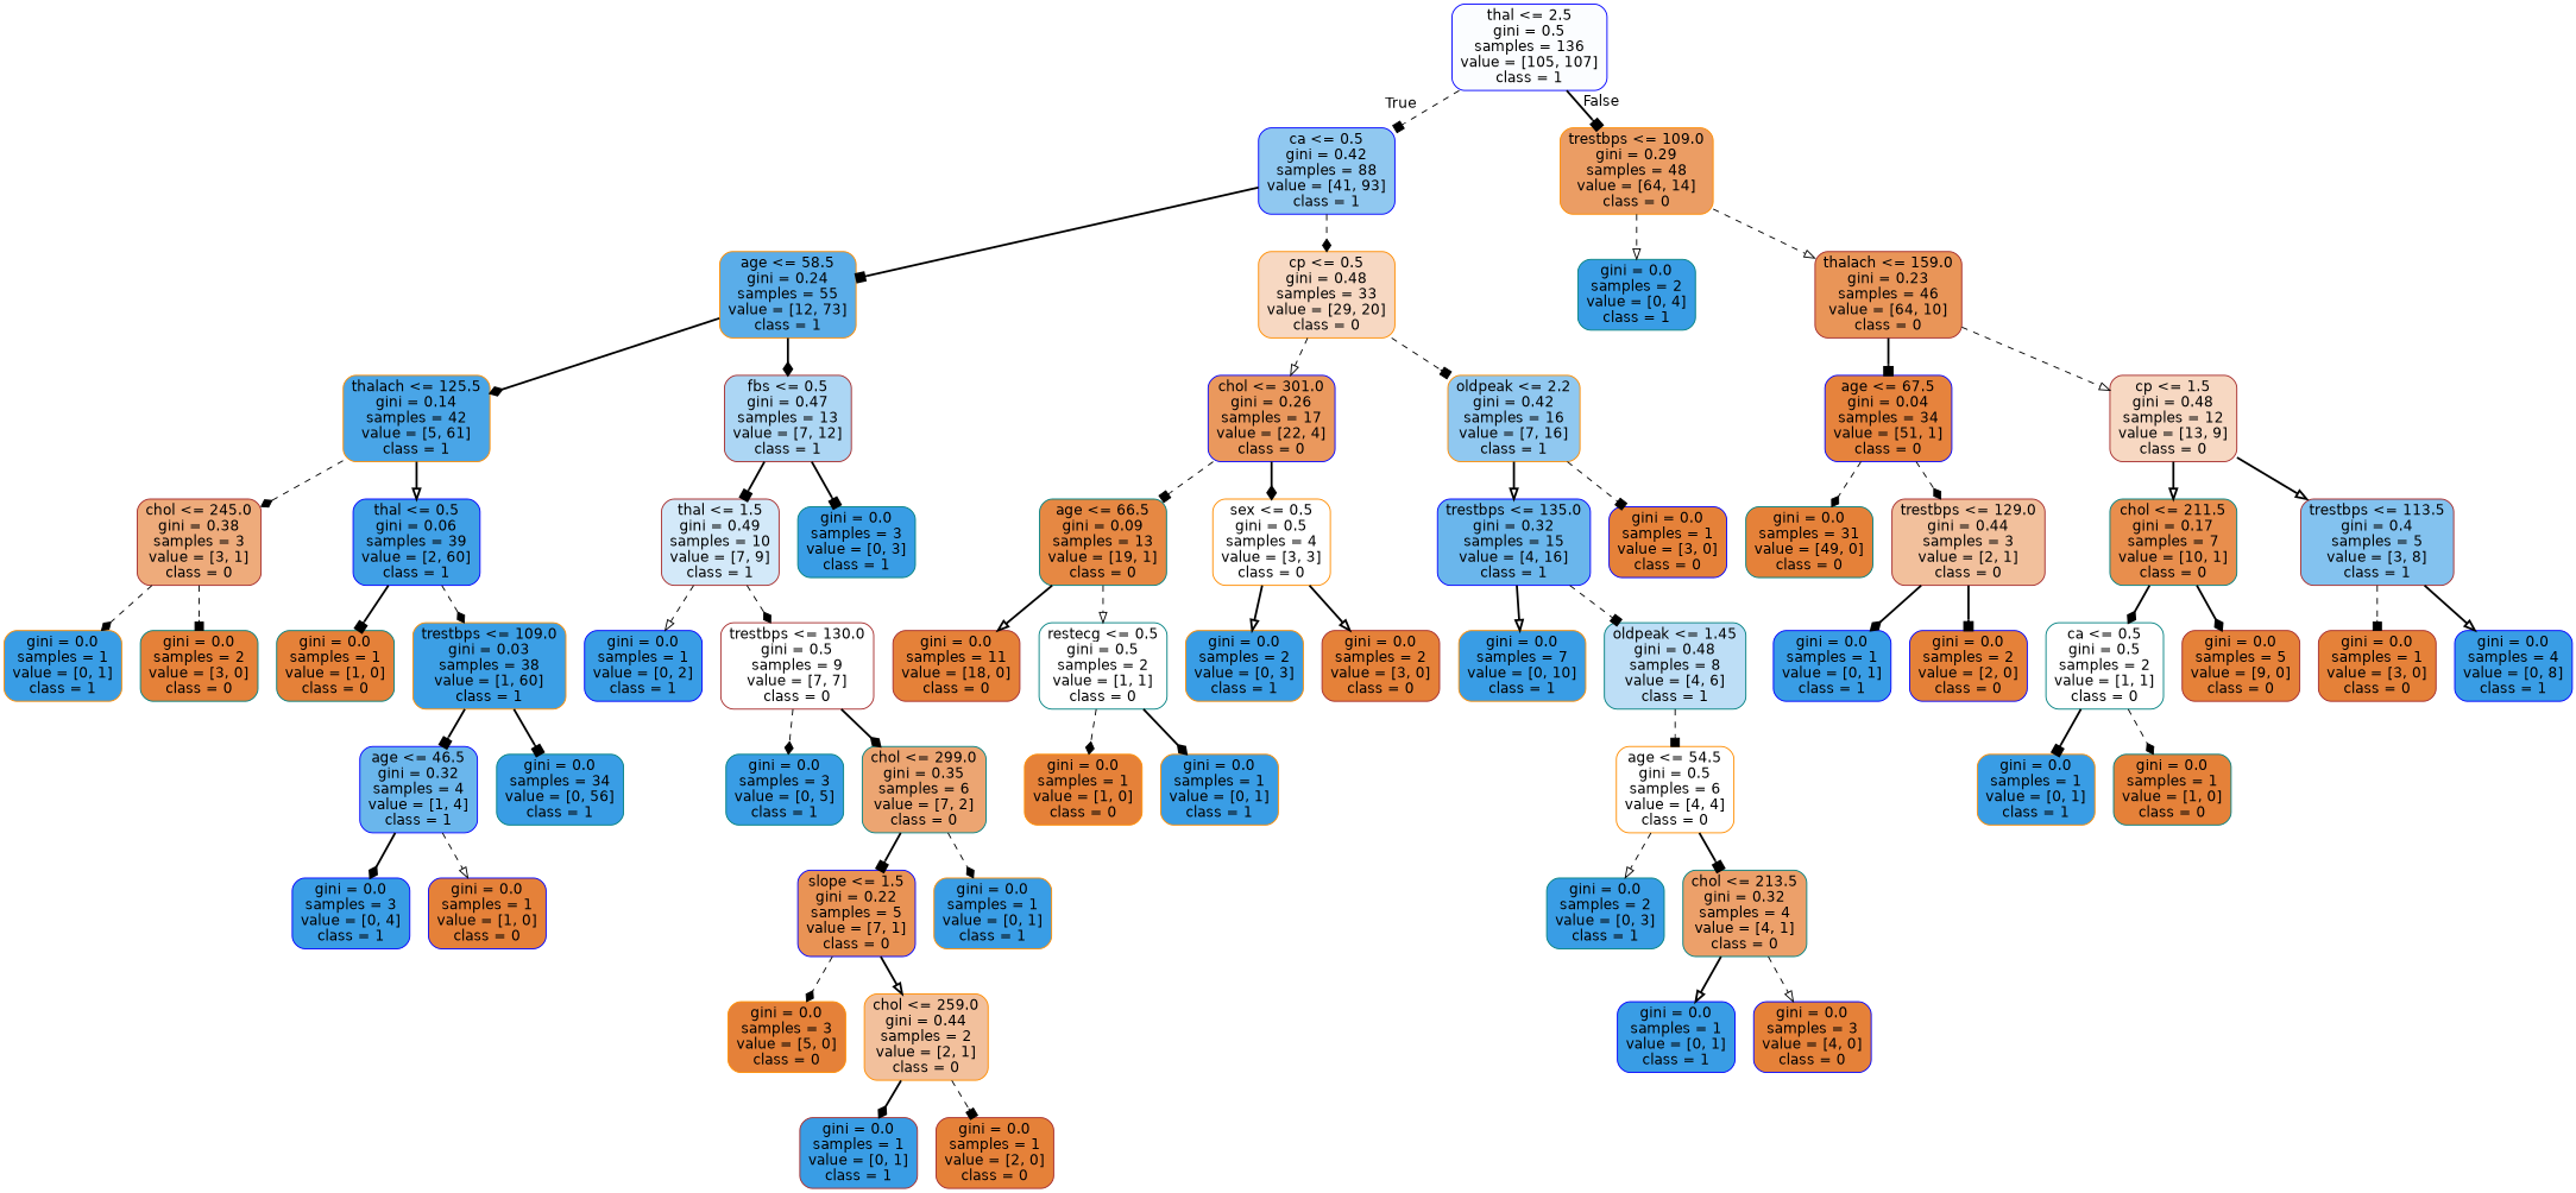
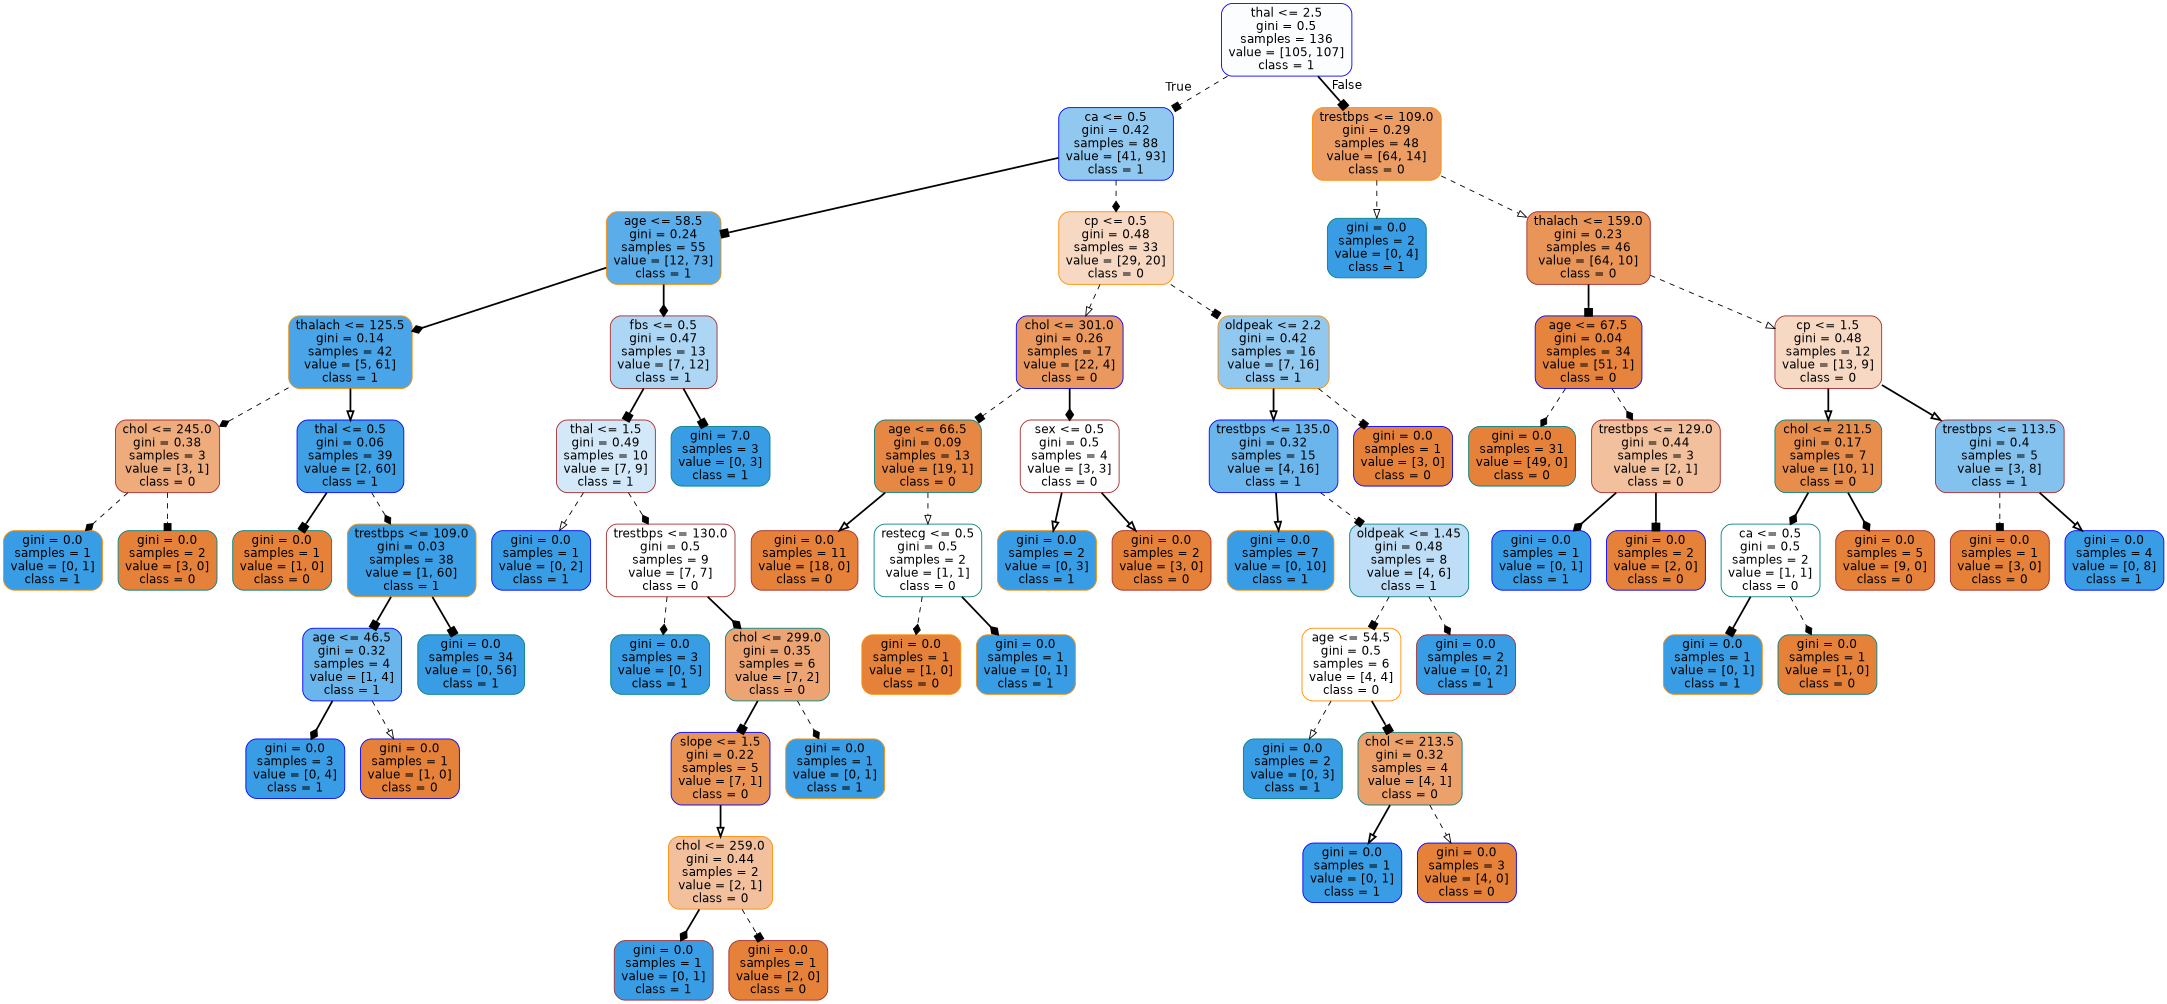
  digraph {
    node [color=blue fillcolor="#399de5" fontname=helvetica shape=box style="filled, rounded"]
    edge [arrowhead=diamond fontname=helvetica style=bold]
    n1 [fillcolor="#fbfdff" label="thal <= 2.5\ngini = 0.5\nsamples = 136\nvalue = [105, 107]\nclass = 1"]
    n2 [fillcolor="#90c8f0" label="ca <= 0.5\ngini = 0.42\nsamples = 88\nvalue = [41, 93]\nclass = 1"]
    n3 [color=darkorange fillcolor="#eb9d64" label="trestbps <= 109.0\ngini = 0.29\nsamples = 48\nvalue = [64, 14]\nclass = 0"]
    n4 [color=darkorange fillcolor="#5aade9" label="age <= 58.5\ngini = 0.24\nsamples = 55\nvalue = [12, 73]\nclass = 1"]
    n5 [color=darkorange fillcolor="#f7d8c2" label="cp <= 0.5\ngini = 0.48\nsamples = 33\nvalue = [29, 20]\nclass = 0"]
    n6 [color=teal label="gini = 0.0\nsamples = 2\nvalue = [0, 4]\nclass = 1"]
    n7 [color=brown fillcolor="#e99558" label="thalach <= 159.0\ngini = 0.23\nsamples = 46\nvalue = [64, 10]\nclass = 0"]
    n8 [color=darkorange fillcolor="#49a5e7" label="thalach <= 125.5\ngini = 0.14\nsamples = 42\nvalue = [5, 61]\nclass = 1"]
    n9 [color=brown fillcolor="#acd6f4" label="fbs <= 0.5\ngini = 0.47\nsamples = 13\nvalue = [7, 12]\nclass = 1"]
    n10 [fillcolor="#ea985d" label="chol <= 301.0\ngini = 0.26\nsamples = 17\nvalue = [22, 4]\nclass = 0"]
    n11 [color=darkorange fillcolor="#90c8f0" label="oldpeak <= 2.2\ngini = 0.42\nsamples = 16\nvalue = [7, 16]\nclass = 1"]
    n12 [color=brown fillcolor="#eeab7b" label="chol <= 245.0\ngini = 0.38\nsamples = 3\nvalue = [3, 1]\nclass = 0"]
    n13 [fillcolor="#40a0e6" label="thal <= 0.5\ngini = 0.06\nsamples = 39\nvalue = [2, 60]\nclass = 1"]
    n14 [color=brown fillcolor="#d3e9f9" label="thal <= 1.5\ngini = 0.49\nsamples = 10\nvalue = [7, 9]\nclass = 1"]
-   n15 [color=teal label="gini = 0.0\nsamples = 3\nvalue = [0, 3]\nclass = 1"]
+   n15 [color=teal label="gini = 7.0\nsamples = 3\nvalue = [0, 3]\nclass = 1"]
    n16 [color=darkorange label="gini = 0.0\nsamples = 1\nvalue = [0, 1]\nclass = 1"]
    n17 [color=teal fillcolor="#e58139" label="gini = 0.0\nsamples = 2\nvalue = [3, 0]\nclass = 0"]
    n18 [color=teal fillcolor="#e58139" label="gini = 0.0\nsamples = 1\nvalue = [1, 0]\nclass = 0"]
    n19 [color=darkorange fillcolor="#3c9fe5" label="trestbps <= 109.0\ngini = 0.03\nsamples = 38\nvalue = [1, 60]\nclass = 1"]
    n20 [fillcolor="#6ab6ec" label="age <= 46.5\ngini = 0.32\nsamples = 4\nvalue = [1, 4]\nclass = 1"]
    n21 [color=teal label="gini = 0.0\nsamples = 34\nvalue = [0, 56]\nclass = 1"]
    n22 [label="gini = 0.0\nsamples = 3\nvalue = [0, 4]\nclass = 1"]
    n23 [fillcolor="#e58139" label="gini = 0.0\nsamples = 1\nvalue = [1, 0]\nclass = 0"]
    n24 [label="gini = 0.0\nsamples = 1\nvalue = [0, 2]\nclass = 1"]
    n25 [color=brown fillcolor="#ffffff" label="trestbps <= 130.0\ngini = 0.5\nsamples = 9\nvalue = [7, 7]\nclass = 0"]
    n26 [color=teal label="gini = 0.0\nsamples = 3\nvalue = [0, 5]\nclass = 1"]
    n27 [color=teal fillcolor="#eca572" label="chol <= 299.0\ngini = 0.35\nsamples = 6\nvalue = [7, 2]\nclass = 0"]
    n28 [fillcolor="#e99355" label="slope <= 1.5\ngini = 0.22\nsamples = 5\nvalue = [7, 1]\nclass = 0"]
    n29 [color=darkorange label="gini = 0.0\nsamples = 1\nvalue = [0, 1]\nclass = 1"]
-   n30 [color=darkorange fillcolor="#e58139" label="gini = 0.0\nsamples = 3\nvalue = [5, 0]\nclass = 0"]
    n31 [color=darkorange fillcolor="#f2c09c" label="chol <= 259.0\ngini = 0.44\nsamples = 2\nvalue = [2, 1]\nclass = 0"]
    n32 [color=brown label="gini = 0.0\nsamples = 1\nvalue = [0, 1]\nclass = 1"]
    n33 [color=brown fillcolor="#e58139" label="gini = 0.0\nsamples = 1\nvalue = [2, 0]\nclass = 0"]
    n34 [color=teal fillcolor="#e68843" label="age <= 66.5\ngini = 0.09\nsamples = 13\nvalue = [19, 1]\nclass = 0"]
-   n35 [color=darkorange fillcolor="#ffffff" label="sex <= 0.5\ngini = 0.5\nsamples = 4\nvalue = [3, 3]\nclass = 0"]
+   n35 [color=brown fillcolor="#ffffff" label="sex <= 0.5\ngini = 0.5\nsamples = 4\nvalue = [3, 3]\nclass = 0"]
    n36 [fillcolor="#6ab6ec" label="trestbps <= 135.0\ngini = 0.32\nsamples = 15\nvalue = [4, 16]\nclass = 1"]
    n37 [fillcolor="#e58139" label="gini = 0.0\nsamples = 1\nvalue = [3, 0]\nclass = 0"]
    n38 [color=brown fillcolor="#e58139" label="gini = 0.0\nsamples = 11\nvalue = [18, 0]\nclass = 0"]
    n39 [color=teal fillcolor="#ffffff" label="restecg <= 0.5\ngini = 0.5\nsamples = 2\nvalue = [1, 1]\nclass = 0"]
    n40 [color=darkorange label="gini = 0.0\nsamples = 2\nvalue = [0, 3]\nclass = 1"]
    n41 [color=brown fillcolor="#e58139" label="gini = 0.0\nsamples = 2\nvalue = [3, 0]\nclass = 0"]
    n42 [color=darkorange fillcolor="#e58139" label="gini = 0.0\nsamples = 1\nvalue = [1, 0]\nclass = 0"]
    n43 [color=darkorange label="gini = 0.0\nsamples = 1\nvalue = [0, 1]\nclass = 1"]
    n44 [color=darkorange label="gini = 0.0\nsamples = 7\nvalue = [0, 10]\nclass = 1"]
    n45 [color=teal fillcolor="#bddef6" label="oldpeak <= 1.45\ngini = 0.48\nsamples = 8\nvalue = [4, 6]\nclass = 1"]
    n46 [color=darkorange fillcolor="#ffffff" label="age <= 54.5\ngini = 0.5\nsamples = 6\nvalue = [4, 4]\nclass = 0"]
+   n47 [color=brown label="gini = 0.0\nsamples = 2\nvalue = [0, 2]\nclass = 1"]
    n48 [color=teal label="gini = 0.0\nsamples = 2\nvalue = [0, 3]\nclass = 1"]
    n49 [color=teal fillcolor="#eca06a" label="chol <= 213.5\ngini = 0.32\nsamples = 4\nvalue = [4, 1]\nclass = 0"]
    n50 [label="gini = 0.0\nsamples = 1\nvalue = [0, 1]\nclass = 1"]
    n51 [fillcolor="#e58139" label="gini = 0.0\nsamples = 3\nvalue = [4, 0]\nclass = 0"]
    n52 [fillcolor="#e6833d" label="age <= 67.5\ngini = 0.04\nsamples = 34\nvalue = [51, 1]\nclass = 0"]
    n53 [color=brown fillcolor="#f7d8c2" label="cp <= 1.5\ngini = 0.48\nsamples = 12\nvalue = [13, 9]\nclass = 0"]
    n54 [color=teal fillcolor="#e58139" label="gini = 0.0\nsamples = 31\nvalue = [49, 0]\nclass = 0"]
    n55 [color=brown fillcolor="#f2c09c" label="trestbps <= 129.0\ngini = 0.44\nsamples = 3\nvalue = [2, 1]\nclass = 0"]
    n56 [color=teal fillcolor="#e88e4d" label="chol <= 211.5\ngini = 0.17\nsamples = 7\nvalue = [10, 1]\nclass = 0"]
    n57 [color=brown fillcolor="#83c2ef" label="trestbps <= 113.5\ngini = 0.4\nsamples = 5\nvalue = [3, 8]\nclass = 1"]
    n58 [label="gini = 0.0\nsamples = 1\nvalue = [0, 1]\nclass = 1"]
    n59 [fillcolor="#e58139" label="gini = 0.0\nsamples = 2\nvalue = [2, 0]\nclass = 0"]
    n60 [color=teal fillcolor="#ffffff" label="ca <= 0.5\ngini = 0.5\nsamples = 2\nvalue = [1, 1]\nclass = 0"]
    n61 [color=brown fillcolor="#e58139" label="gini = 0.0\nsamples = 5\nvalue = [9, 0]\nclass = 0"]
    n62 [color=brown fillcolor="#e58139" label="gini = 0.0\nsamples = 1\nvalue = [3, 0]\nclass = 0"]
    n63 [label="gini = 0.0\nsamples = 4\nvalue = [0, 8]\nclass = 1"]
    n64 [color=darkorange label="gini = 0.0\nsamples = 1\nvalue = [0, 1]\nclass = 1"]
    n65 [color=teal fillcolor="#e58139" label="gini = 0.0\nsamples = 1\nvalue = [1, 0]\nclass = 0"]
    n1 -> n2 [arrowhead=box headlabel=True labelangle=45 labeldistance=2.5 style=dashed]
    n1 -> n3 [arrowhead=box headlabel=False labelangle=-45 labeldistance=2.5]
    n2 -> n4 [arrowhead=box]
    n2 -> n5 [style=dashed]
    n3 -> n6 [arrowhead=onormal style=dashed]
    n3 -> n7 [arrowhead=onormal style=dashed]
    n4 -> n8
    n4 -> n9
    n5 -> n10 [arrowhead=onormal style=dashed]
    n5 -> n11 [arrowhead=box style=dashed]
    n7 -> n52 [arrowhead=box]
    n7 -> n53 [arrowhead=onormal style=dashed]
    n8 -> n12 [style=dashed]
    n8 -> n13 [arrowhead=onormal]
    n9 -> n14 [arrowhead=box]
    n9 -> n15 [arrowhead=box]
    n10 -> n34 [arrowhead=box style=dashed]
    n10 -> n35
    n11 -> n36 [arrowhead=onormal]
    n11 -> n37 [arrowhead=box style=dashed]
    n12 -> n16 [style=dashed]
    n12 -> n17 [arrowhead=box style=dashed]
    n13 -> n18 [arrowhead=box]
    n13 -> n19 [style=dashed]
    n14 -> n24 [arrowhead=onormal style=dashed]
    n14 -> n25 [style=dashed]
    n19 -> n20 [arrowhead=box]
    n19 -> n21 [arrowhead=box]
    n20 -> n22
    n20 -> n23 [arrowhead=onormal style=dashed]
    n25 -> n26 [style=dashed]
    n25 -> n27
    n27 -> n28 [arrowhead=box]
    n27 -> n29 [style=dashed]
-   n28 -> n30 [style=dashed]
    n28 -> n31 [arrowhead=onormal]
    n31 -> n32
    n31 -> n33 [arrowhead=box style=dashed]
    n34 -> n38 [arrowhead=onormal]
    n34 -> n39 [arrowhead=onormal style=dashed]
    n35 -> n40 [arrowhead=onormal]
    n35 -> n41 [arrowhead=onormal]
    n36 -> n44 [arrowhead=onormal]
    n36 -> n45 [arrowhead=box style=dashed]
    n39 -> n42 [style=dashed]
    n39 -> n43
    n45 -> n46 [arrowhead=box style=dashed]
+   n45 -> n47 [style=dashed]
    n46 -> n48 [arrowhead=onormal style=dashed]
    n46 -> n49 [arrowhead=box]
    n49 -> n50 [arrowhead=onormal]
    n49 -> n51 [arrowhead=onormal style=dashed]
    n52 -> n54 [style=dashed]
    n52 -> n55 [style=dashed]
    n53 -> n56 [arrowhead=onormal]
    n53 -> n57 [arrowhead=onormal]
    n55 -> n58
    n55 -> n59 [arrowhead=box]
    n56 -> n60
    n56 -> n61
    n57 -> n62 [arrowhead=box style=dashed]
    n57 -> n63 [arrowhead=onormal]
    n60 -> n64 [arrowhead=box]
    n60 -> n65 [style=dashed]
  }
